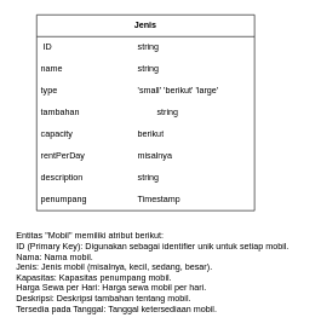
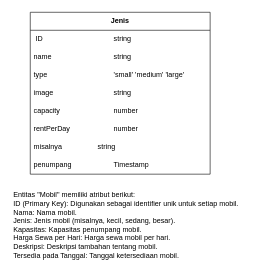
  <mxCell id="0" />
  <mxCell id="1" parent="0" />
  <mxCell id="2" value="&lt;b&gt;Jenis&lt;/b&gt;" style="swimlane;fontStyle=0;childLayout=stackLayout;horizontal=1;startSize=30;horizontalStack=0;resizeParent=1;resizeParentMax=0;resizeLast=0;collapsible=1;marginBottom=0;whiteSpace=wrap;html=1;" vertex="1" parent="1"><mxGeometry x="50" y="20" width="300" height="270" as="geometry"><mxRectangle x="350" y="240" width="70" height="30" as="alternateBounds" /></mxGeometry></mxCell>
  <mxCell id="3" value="&amp;nbsp;ID&lt;span style=&quot;white-space: pre;&quot;&gt;&#09;&lt;/span&gt;&lt;span style=&quot;white-space: pre;&quot;&gt;&#09;&lt;/span&gt;&lt;span style=&quot;white-space: pre;&quot;&gt;&#09;&lt;/span&gt;&lt;span style=&quot;white-space: pre;&quot;&gt;&#09;&lt;/span&gt;&lt;span style=&quot;white-space: pre;&quot;&gt;&#09;&lt;/span&gt;string&lt;br&gt;" style="text;strokeColor=none;fillColor=none;align=left;verticalAlign=middle;spacingLeft=4;spacingRight=4;overflow=hidden;points=[[0,0.5],[1,0.5]];portConstraint=eastwest;rotatable=0;whiteSpace=wrap;html=1;" vertex="1" parent="2"><mxGeometry y="30" width="300" height="30" as="geometry" /></mxCell>
  <mxCell id="4" value="name&lt;span style=&quot;white-space: pre;&quot;&gt;&#09;&lt;/span&gt;&lt;span style=&quot;white-space: pre;&quot;&gt;&#09;&lt;/span&gt;&lt;span style=&quot;white-space: pre;&quot;&gt;&#09;&lt;/span&gt;&lt;span style=&quot;white-space: pre;&quot;&gt;&#09;&lt;/span&gt;string" style="text;strokeColor=none;fillColor=none;align=left;verticalAlign=middle;spacingLeft=4;spacingRight=4;overflow=hidden;points=[[0,0.5],[1,0.5]];portConstraint=eastwest;rotatable=0;whiteSpace=wrap;html=1;" vertex="1" parent="2"><mxGeometry y="60" width="300" height="30" as="geometry" /></mxCell>
- <mxCell id="5" value="type&lt;span style=&quot;white-space: pre;&quot;&gt;&#09;&lt;/span&gt;&lt;span style=&quot;white-space: pre;&quot;&gt;&#09;&lt;/span&gt;&lt;span style=&quot;white-space: pre;&quot;&gt;&#09;&lt;/span&gt;&lt;span style=&quot;white-space: pre;&quot;&gt;&#09;&lt;/span&gt;&lt;span style=&quot;white-space: pre;&quot;&gt;&#09;&lt;/span&gt;'small' 'berikut' 'large'&lt;span style=&quot;white-space: pre;&quot;&gt;&#09;&lt;/span&gt;" style="text;strokeColor=none;fillColor=none;align=left;verticalAlign=middle;spacingLeft=4;spacingRight=4;overflow=hidden;points=[[0,0.5],[1,0.5]];portConstraint=eastwest;rotatable=0;whiteSpace=wrap;html=1;" vertex="1" parent="2"><mxGeometry y="90" width="300" height="30" as="geometry" /></mxCell>
- <mxCell id="6" value="tambahan&lt;span style=&quot;white-space: pre;&quot;&gt;&#09;&lt;/span&gt;&lt;span style=&quot;white-space: pre;&quot;&gt;&#09;&lt;/span&gt;&lt;span style=&quot;white-space: pre;&quot;&gt;&#09;&lt;/span&gt;&lt;span style=&quot;white-space: pre;&quot;&gt;&#09;&lt;/span&gt;string" style="text;strokeColor=none;fillColor=none;align=left;verticalAlign=middle;spacingLeft=4;spacingRight=4;overflow=hidden;points=[[0,0.5],[1,0.5]];portConstraint=eastwest;rotatable=0;whiteSpace=wrap;html=1;" vertex="1" parent="2"><mxGeometry y="120" width="300" height="30" as="geometry" /></mxCell>
- <mxCell id="7" value="capacity&lt;span style=&quot;white-space: pre;&quot;&gt;&#09;&lt;/span&gt;&lt;span style=&quot;white-space: pre;&quot;&gt;&#09;&lt;/span&gt;&lt;span style=&quot;white-space: pre;&quot;&gt;&#09;&lt;/span&gt;&lt;span style=&quot;white-space: pre;&quot;&gt;&#09;&lt;/span&gt;berikut" style="text;strokeColor=none;fillColor=none;align=left;verticalAlign=middle;spacingLeft=4;spacingRight=4;overflow=hidden;points=[[0,0.5],[1,0.5]];portConstraint=eastwest;rotatable=0;whiteSpace=wrap;html=1;" vertex="1" parent="2"><mxGeometry y="150" width="300" height="30" as="geometry" /></mxCell>
- <mxCell id="8" value="rentPerDay&lt;span style=&quot;white-space: pre;&quot;&gt;&#09;&lt;/span&gt;&lt;span style=&quot;white-space: pre;&quot;&gt;&#09;&lt;/span&gt;&lt;span style=&quot;white-space: pre;&quot;&gt;&#09;&lt;/span&gt;misalnya" style="text;strokeColor=none;fillColor=none;align=left;verticalAlign=middle;spacingLeft=4;spacingRight=4;overflow=hidden;points=[[0,0.5],[1,0.5]];portConstraint=eastwest;rotatable=0;whiteSpace=wrap;html=1;" vertex="1" parent="2"><mxGeometry y="180" width="300" height="30" as="geometry" /></mxCell>
- <mxCell id="9" value="description&lt;span style=&quot;white-space: pre;&quot;&gt;&#09;&lt;/span&gt;&lt;span style=&quot;white-space: pre;&quot;&gt;&#09;&lt;/span&gt;&lt;span style=&quot;white-space: pre;&quot;&gt;&#09;&lt;/span&gt;string" style="text;strokeColor=none;fillColor=none;align=left;verticalAlign=middle;spacingLeft=4;spacingRight=4;overflow=hidden;points=[[0,0.5],[1,0.5]];portConstraint=eastwest;rotatable=0;whiteSpace=wrap;html=1;" vertex="1" parent="2"><mxGeometry y="210" width="300" height="30" as="geometry" /></mxCell>
+ <mxCell id="5" value="type&lt;span style=&quot;white-space: pre;&quot;&gt;&#09;&lt;/span&gt;&lt;span style=&quot;white-space: pre;&quot;&gt;&#09;&lt;/span&gt;&lt;span style=&quot;white-space: pre;&quot;&gt;&#09;&lt;/span&gt;&lt;span style=&quot;white-space: pre;&quot;&gt;&#09;&lt;/span&gt;&lt;span style=&quot;white-space: pre;&quot;&gt;&#09;&lt;/span&gt;'small' 'medium' 'large'&lt;span style=&quot;white-space: pre;&quot;&gt;&#09;&lt;/span&gt;" style="text;strokeColor=none;fillColor=none;align=left;verticalAlign=middle;spacingLeft=4;spacingRight=4;overflow=hidden;points=[[0,0.5],[1,0.5]];portConstraint=eastwest;rotatable=0;whiteSpace=wrap;html=1;" vertex="1" parent="2"><mxGeometry y="90" width="300" height="30" as="geometry" /></mxCell>
+ <mxCell id="6" value="image&lt;span style=&quot;white-space: pre;&quot;&gt;&#09;&lt;/span&gt;&lt;span style=&quot;white-space: pre;&quot;&gt;&#09;&lt;/span&gt;&lt;span style=&quot;white-space: pre;&quot;&gt;&#09;&lt;/span&gt;&lt;span style=&quot;white-space: pre;&quot;&gt;&#09;&lt;/span&gt;string" style="text;strokeColor=none;fillColor=none;align=left;verticalAlign=middle;spacingLeft=4;spacingRight=4;overflow=hidden;points=[[0,0.5],[1,0.5]];portConstraint=eastwest;rotatable=0;whiteSpace=wrap;html=1;" vertex="1" parent="2"><mxGeometry y="120" width="300" height="30" as="geometry" /></mxCell>
+ <mxCell id="7" value="capacity&lt;span style=&quot;white-space: pre;&quot;&gt;&#09;&lt;/span&gt;&lt;span style=&quot;white-space: pre;&quot;&gt;&#09;&lt;/span&gt;&lt;span style=&quot;white-space: pre;&quot;&gt;&#09;&lt;/span&gt;&lt;span style=&quot;white-space: pre;&quot;&gt;&#09;&lt;/span&gt;number" style="text;strokeColor=none;fillColor=none;align=left;verticalAlign=middle;spacingLeft=4;spacingRight=4;overflow=hidden;points=[[0,0.5],[1,0.5]];portConstraint=eastwest;rotatable=0;whiteSpace=wrap;html=1;" vertex="1" parent="2"><mxGeometry y="150" width="300" height="30" as="geometry" /></mxCell>
+ <mxCell id="8" value="rentPerDay&lt;span style=&quot;white-space: pre;&quot;&gt;&#09;&lt;/span&gt;&lt;span style=&quot;white-space: pre;&quot;&gt;&#09;&lt;/span&gt;&lt;span style=&quot;white-space: pre;&quot;&gt;&#09;&lt;/span&gt;number" style="text;strokeColor=none;fillColor=none;align=left;verticalAlign=middle;spacingLeft=4;spacingRight=4;overflow=hidden;points=[[0,0.5],[1,0.5]];portConstraint=eastwest;rotatable=0;whiteSpace=wrap;html=1;" vertex="1" parent="2"><mxGeometry y="180" width="300" height="30" as="geometry" /></mxCell>
+ <mxCell id="9" value="misalnya&lt;span style=&quot;white-space: pre;&quot;&gt;&#09;&lt;/span&gt;&lt;span style=&quot;white-space: pre;&quot;&gt;&#09;&lt;/span&gt;&lt;span style=&quot;white-space: pre;&quot;&gt;&#09;&lt;/span&gt;string" style="text;strokeColor=none;fillColor=none;align=left;verticalAlign=middle;spacingLeft=4;spacingRight=4;overflow=hidden;points=[[0,0.5],[1,0.5]];portConstraint=eastwest;rotatable=0;whiteSpace=wrap;html=1;" vertex="1" parent="2"><mxGeometry y="210" width="300" height="30" as="geometry" /></mxCell>
  <mxCell id="10" value="penumpang&lt;span style=&quot;white-space: pre;&quot;&gt;&#09;&lt;/span&gt;&lt;span style=&quot;white-space: pre;&quot;&gt;&#09;&lt;/span&gt;&lt;span style=&quot;white-space: pre;&quot;&gt;&#09;&lt;/span&gt;Timestamp" style="text;strokeColor=none;fillColor=none;align=left;verticalAlign=middle;spacingLeft=4;spacingRight=4;overflow=hidden;points=[[0,0.5],[1,0.5]];portConstraint=eastwest;rotatable=0;whiteSpace=wrap;html=1;" vertex="1" parent="2"><mxGeometry y="240" width="300" height="30" as="geometry" /></mxCell>
  <mxCell id="11" value="&lt;div&gt;Entitas &quot;Mobil&quot; memiliki atribut berikut:&lt;/div&gt;&lt;div&gt;ID (Primary Key): Digunakan sebagai identifier unik untuk setiap mobil.&lt;/div&gt;&lt;div&gt;Nama: Nama mobil.&lt;/div&gt;&lt;div&gt;Jenis: Jenis mobil (misalnya, kecil, sedang, besar).&lt;/div&gt;&lt;div&gt;Kapasitas: Kapasitas penumpang mobil.&lt;/div&gt;&lt;div&gt;Harga Sewa per Hari: Harga sewa mobil per hari.&lt;/div&gt;&lt;div&gt;Deskripsi: Deskripsi tambahan tentang mobil.&lt;/div&gt;&lt;div&gt;Tersedia pada Tanggal: Tanggal ketersediaan mobil.&lt;/div&gt;" style="text;html=1;align=left;verticalAlign=middle;resizable=0;points=[];autosize=1;strokeColor=none;fillColor=none;" vertex="1" parent="1"><mxGeometry x="20" y="310" width="400" height="130" as="geometry" /></mxCell>
